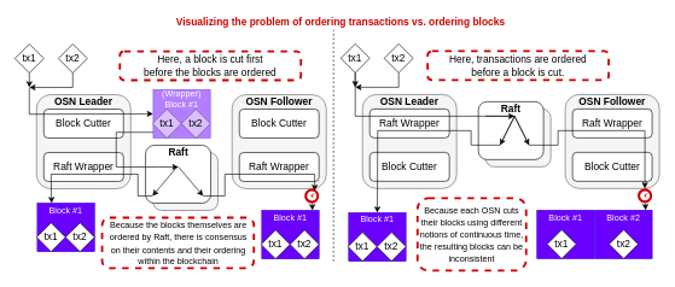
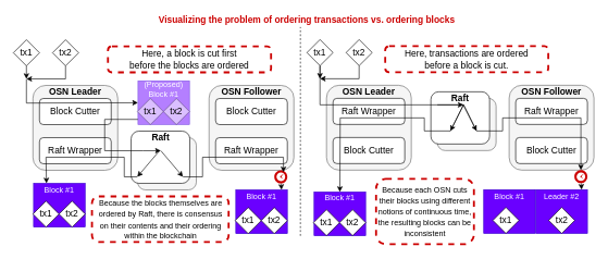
  <mxCell id="0" />
  <mxCell id="1" parent="0" />
  <mxCell id="2" value="" style="rounded=1;whiteSpace=wrap;html=1;labelBackgroundColor=none;fontSize=14;fontColor=#333333;fillColor=#f5f5f5;strokeColor=#666666;" parent="1" vertex="1"><mxGeometry x="670" y="149.75" width="90" height="80" as="geometry" /></mxCell>
  <mxCell id="3" value="Visualizing the problem of ordering transactions vs. ordering blocks" style="text;html=1;strokeColor=none;fillColor=none;align=center;verticalAlign=middle;whiteSpace=wrap;rounded=0;fontStyle=1;fontColor=#CC0000;fontSize=14;" parent="1" vertex="1"><mxGeometry x="30" y="20" width="880" height="20" as="geometry" /></mxCell>
  <mxCell id="4" value="tx1" style="rhombus;whiteSpace=wrap;html=1;fontSize=14;labelBackgroundColor=none;" parent="1" vertex="1"><mxGeometry x="470" y="59.75" width="40" height="40" as="geometry" /></mxCell>
  <mxCell id="5" style="edgeStyle=none;rounded=0;orthogonalLoop=1;jettySize=auto;html=1;fontSize=14;fontColor=#000000;endArrow=classic;endFill=1;exitX=0.5;exitY=1;exitDx=0;exitDy=0;" parent="1" source="6" edge="1"><mxGeometry relative="1" as="geometry"><mxPoint x="490" y="119.75" as="targetPoint" /><mxPoint x="550" y="109.75" as="sourcePoint" /><Array as="points"><mxPoint x="550" y="119.75" /></Array></mxGeometry></mxCell>
  <mxCell id="6" value="tx2" style="rhombus;whiteSpace=wrap;html=1;fontSize=14;labelBackgroundColor=none;" parent="1" vertex="1"><mxGeometry x="530" y="59.75" width="40" height="40" as="geometry" /></mxCell>
  <mxCell id="7" value="" style="rounded=1;whiteSpace=wrap;html=1;labelBackgroundColor=none;fontSize=14;fontColor=#000000;" parent="1" vertex="1"><mxGeometry x="660" y="139.75" width="90" height="80" as="geometry" /></mxCell>
  <mxCell id="8" value="" style="rounded=1;whiteSpace=wrap;html=1;labelBackgroundColor=none;fontSize=14;fontColor=#333333;fillColor=#f5f5f5;strokeColor=#666666;" parent="1" vertex="1"><mxGeometry x="500" y="129.75" width="130" height="130" as="geometry" /></mxCell>
  <mxCell id="9" value="OSN Leader" style="text;html=1;strokeColor=none;fillColor=none;align=center;verticalAlign=middle;whiteSpace=wrap;rounded=0;labelBackgroundColor=none;fontSize=14;fontColor=#000000;fontStyle=1" parent="1" vertex="1"><mxGeometry x="500" y="129.75" width="130" height="20" as="geometry" /></mxCell>
  <mxCell id="10" value="Block Cutter" style="rounded=1;whiteSpace=wrap;html=1;labelBackgroundColor=none;fontSize=14;fontColor=#000000;" parent="1" vertex="1"><mxGeometry x="510" y="209.75" width="110" height="40" as="geometry" /></mxCell>
  <mxCell id="11" value="Raft Wrapper" style="rounded=1;whiteSpace=wrap;html=1;labelBackgroundColor=none;fontSize=14;fontColor=#000000;" parent="1" vertex="1"><mxGeometry x="510" y="149.75" width="110" height="40" as="geometry" /></mxCell>
  <mxCell id="12" value="Raft" style="text;html=1;strokeColor=none;fillColor=none;align=center;verticalAlign=middle;whiteSpace=wrap;rounded=0;labelBackgroundColor=none;fontSize=14;fontColor=#000000;fontStyle=1" parent="1" vertex="1"><mxGeometry x="660" y="139.75" width="90" height="20" as="geometry" /></mxCell>
  <mxCell id="13" style="rounded=0;orthogonalLoop=1;jettySize=auto;html=1;exitX=0.5;exitY=1;exitDx=0;exitDy=0;fontSize=14;fontColor=#000000;entryX=0.5;entryY=0;entryDx=0;entryDy=0;" parent="1" source="4" target="21" edge="1"><mxGeometry relative="1" as="geometry"><mxPoint x="520" y="279.75" as="targetPoint" /><Array as="points"><mxPoint x="490" y="159.75" /><mxPoint x="520" y="159.75" /><mxPoint x="710" y="159.75" /><mxPoint x="690" y="199.75" /><mxPoint x="650" y="199.75" /><mxPoint x="650" y="179.75" /><mxPoint x="521" y="179.75" /></Array></mxGeometry></mxCell>
  <mxCell id="14" value="" style="rounded=1;whiteSpace=wrap;html=1;labelBackgroundColor=none;fontSize=14;fontColor=#333333;fillColor=#f5f5f5;strokeColor=#666666;" parent="1" vertex="1"><mxGeometry x="780" y="129.75" width="130" height="130" as="geometry" /></mxCell>
  <mxCell id="15" value="OSN Follower" style="text;html=1;strokeColor=none;fillColor=none;align=center;verticalAlign=middle;whiteSpace=wrap;rounded=0;labelBackgroundColor=none;fontSize=14;fontColor=#000000;fontStyle=1" parent="1" vertex="1"><mxGeometry x="780" y="129.75" width="130" height="20" as="geometry" /></mxCell>
  <mxCell id="16" value="Block Cutter" style="rounded=1;whiteSpace=wrap;html=1;labelBackgroundColor=none;fontSize=14;fontColor=#000000;" parent="1" vertex="1"><mxGeometry x="790" y="209.75" width="110" height="40" as="geometry" /></mxCell>
  <mxCell id="17" value="Raft Wrapper" style="rounded=1;whiteSpace=wrap;html=1;labelBackgroundColor=none;fontSize=14;fontColor=#000000;" parent="1" vertex="1"><mxGeometry x="790" y="149.75" width="110" height="40" as="geometry" /></mxCell>
  <mxCell id="18" value="" style="endArrow=classic;html=1;fontSize=14;fontColor=#000000;rounded=0;entryX=0.5;entryY=0;entryDx=0;entryDy=0;entryPerimeter=0;" parent="1" target="31" edge="1"><mxGeometry width="50" height="50" relative="1" as="geometry"><mxPoint x="710" y="159.75" as="sourcePoint" /><mxPoint x="890" y="279.75" as="targetPoint" /><Array as="points"><mxPoint x="730" y="199.75" /><mxPoint x="770" y="199.75" /><mxPoint x="770" y="179.75" /><mxPoint x="890" y="179.75" /></Array></mxGeometry></mxCell>
  <mxCell id="19" value="" style="endArrow=classic;html=1;fontSize=14;fontColor=#000000;" parent="1" edge="1"><mxGeometry width="50" height="50" relative="1" as="geometry"><mxPoint x="670" y="159.75" as="sourcePoint" /><mxPoint x="710" y="159.75" as="targetPoint" /></mxGeometry></mxCell>
  <mxCell id="20" value="" style="rounded=0;whiteSpace=wrap;html=1;fillColor=#6a00ff;strokeColor=#3700CC;fontColor=#ffffff;" parent="1" vertex="1"><mxGeometry x="481" y="293.25" width="79" height="67" as="geometry" /></mxCell>
  <mxCell id="21" value="Block #1" style="text;html=1;strokeColor=none;fillColor=none;align=center;verticalAlign=middle;whiteSpace=wrap;rounded=0;fontColor=#FFFFFF;" parent="1" vertex="1"><mxGeometry x="481" y="293.25" width="79" height="20" as="geometry" /></mxCell>
  <mxCell id="22" value="tx1" style="rhombus;whiteSpace=wrap;html=1;fontSize=14;labelBackgroundColor=none;" parent="1" vertex="1"><mxGeometry x="480" y="320.25" width="40" height="40" as="geometry" /></mxCell>
  <mxCell id="23" value="tx2" style="rhombus;whiteSpace=wrap;html=1;fontSize=14;labelBackgroundColor=none;" parent="1" vertex="1"><mxGeometry x="520" y="320.25" width="40" height="40" as="geometry" /></mxCell>
  <mxCell id="24" value="" style="rounded=0;whiteSpace=wrap;html=1;fillColor=#6a00ff;strokeColor=#3700CC;fontColor=#ffffff;" parent="1" vertex="1"><mxGeometry x="741" y="289.75" width="79" height="67" as="geometry" /></mxCell>
  <mxCell id="25" value="Block #1" style="text;html=1;strokeColor=none;fillColor=none;align=center;verticalAlign=middle;whiteSpace=wrap;rounded=0;fontColor=#FFFFFF;" parent="1" vertex="1"><mxGeometry x="741" y="289.75" width="79" height="20" as="geometry" /></mxCell>
  <mxCell id="26" value="tx1" style="rhombus;whiteSpace=wrap;html=1;fontSize=14;labelBackgroundColor=none;" parent="1" vertex="1"><mxGeometry x="755" y="316.75" width="40" height="40" as="geometry" /></mxCell>
  <mxCell id="27" value="" style="rounded=0;whiteSpace=wrap;html=1;fillColor=#6a00ff;strokeColor=#3700CC;fontColor=#ffffff;" parent="1" vertex="1"><mxGeometry x="821" y="289.75" width="79" height="67" as="geometry" /></mxCell>
- <mxCell id="28" value="Block #2" style="text;html=1;strokeColor=none;fillColor=none;align=center;verticalAlign=middle;whiteSpace=wrap;rounded=0;fontColor=#FFFFFF;" parent="1" vertex="1"><mxGeometry x="821" y="289.75" width="79" height="20" as="geometry" /></mxCell>
+ <mxCell id="28" value="Leader #2" style="text;html=1;strokeColor=none;fillColor=none;align=center;verticalAlign=middle;whiteSpace=wrap;rounded=0;fontColor=#FFFFFF;" parent="1" vertex="1"><mxGeometry x="821" y="289.75" width="79" height="20" as="geometry" /></mxCell>
  <mxCell id="29" value="tx2" style="rhombus;whiteSpace=wrap;html=1;fontSize=14;labelBackgroundColor=none;" parent="1" vertex="1"><mxGeometry x="840.5" y="316.75" width="40" height="40" as="geometry" /></mxCell>
  <mxCell id="30" style="edgeStyle=none;rounded=0;orthogonalLoop=1;jettySize=auto;html=1;entryX=0.886;entryY=0;entryDx=0;entryDy=0;entryPerimeter=0;endArrow=classic;endFill=1;fontSize=14;fontColor=#000000;" parent="1" source="31" target="28" edge="1"><mxGeometry relative="1" as="geometry" /></mxCell>
  <mxCell id="31" value="" style="html=1;aspect=fixed;strokeColor=none;shadow=0;align=center;verticalAlign=top;shape=mxgraph.gcp2.clock;labelBackgroundColor=none;fontSize=14;fontColor=#000000;fillColor=#CC0000;" parent="1" vertex="1"><mxGeometry x="880" y="259.75" width="20" height="20" as="geometry" /></mxCell>
  <mxCell id="32" value="" style="endArrow=classic;html=1;fontSize=14;fontColor=#000000;" parent="1" edge="1"><mxGeometry width="50" height="50" relative="1" as="geometry"><mxPoint x="710" y="159.75" as="sourcePoint" /><mxPoint x="690" y="199.75" as="targetPoint" /></mxGeometry></mxCell>
  <mxCell id="33" value="" style="endArrow=classic;html=1;fontSize=14;fontColor=#000000;" parent="1" edge="1"><mxGeometry width="50" height="50" relative="1" as="geometry"><mxPoint x="710" y="159.75" as="sourcePoint" /><mxPoint x="730" y="199.75" as="targetPoint" /></mxGeometry></mxCell>
  <mxCell id="34" value="" style="endArrow=none;dashed=1;html=1;fontSize=14;fontColor=#000000;" parent="1" edge="1"><mxGeometry width="50" height="50" relative="1" as="geometry"><mxPoint x="460" y="360.5" as="sourcePoint" /><mxPoint x="460" y="40.5" as="targetPoint" /></mxGeometry></mxCell>
  <mxCell id="35" value="" style="endArrow=classic;html=1;fontSize=14;fontColor=#000000;exitX=0.5;exitY=1;exitDx=0;exitDy=0;" parent="1" source="4" edge="1"><mxGeometry width="50" height="50" relative="1" as="geometry"><mxPoint x="650" y="109.75" as="sourcePoint" /><mxPoint x="490" y="119.75" as="targetPoint" /></mxGeometry></mxCell>
  <mxCell id="36" value="" style="rounded=1;whiteSpace=wrap;html=1;labelBackgroundColor=none;fontSize=14;fontColor=#333333;fillColor=#f5f5f5;strokeColor=#666666;" parent="1" vertex="1"><mxGeometry x="210.5" y="210" width="90" height="80" as="geometry" /></mxCell>
  <mxCell id="37" value="tx1" style="rhombus;whiteSpace=wrap;html=1;fontSize=14;labelBackgroundColor=none;" parent="1" vertex="1"><mxGeometry x="20" y="60" width="40" height="40" as="geometry" /></mxCell>
  <mxCell id="38" style="edgeStyle=none;rounded=0;orthogonalLoop=1;jettySize=auto;html=1;fontSize=14;fontColor=#000000;endArrow=classic;endFill=1;exitX=0.5;exitY=1;exitDx=0;exitDy=0;" parent="1" source="39" edge="1"><mxGeometry relative="1" as="geometry"><mxPoint x="40" y="120" as="targetPoint" /><mxPoint x="100" y="110" as="sourcePoint" /><Array as="points"><mxPoint x="100" y="120" /></Array></mxGeometry></mxCell>
  <mxCell id="39" value="tx2" style="rhombus;whiteSpace=wrap;html=1;fontSize=14;labelBackgroundColor=none;" parent="1" vertex="1"><mxGeometry x="80" y="60" width="40" height="40" as="geometry" /></mxCell>
  <mxCell id="40" value="" style="rounded=1;whiteSpace=wrap;html=1;labelBackgroundColor=none;fontSize=14;fontColor=#000000;" parent="1" vertex="1"><mxGeometry x="200.5" y="200" width="90" height="80" as="geometry" /></mxCell>
  <mxCell id="41" value="" style="rounded=1;whiteSpace=wrap;html=1;labelBackgroundColor=none;fontSize=14;fontColor=#333333;fillColor=#f5f5f5;strokeColor=#666666;" parent="1" vertex="1"><mxGeometry x="50" y="130" width="130" height="130" as="geometry" /></mxCell>
  <mxCell id="42" value="OSN Leader" style="text;html=1;strokeColor=none;fillColor=none;align=center;verticalAlign=middle;whiteSpace=wrap;rounded=0;labelBackgroundColor=none;fontSize=14;fontColor=#000000;fontStyle=1" parent="1" vertex="1"><mxGeometry x="50" y="130" width="130" height="20" as="geometry" /></mxCell>
  <mxCell id="43" value="Block Cutter" style="rounded=1;whiteSpace=wrap;html=1;labelBackgroundColor=none;fontSize=14;fontColor=#000000;" parent="1" vertex="1"><mxGeometry x="60" y="150" width="110" height="40" as="geometry" /></mxCell>
  <mxCell id="44" value="Raft Wrapper" style="rounded=1;whiteSpace=wrap;html=1;labelBackgroundColor=none;fontSize=14;fontColor=#000000;" parent="1" vertex="1"><mxGeometry x="60" y="210" width="110" height="40" as="geometry" /></mxCell>
  <mxCell id="45" value="Raft" style="text;html=1;strokeColor=none;fillColor=none;align=center;verticalAlign=middle;whiteSpace=wrap;rounded=0;labelBackgroundColor=none;fontSize=14;fontColor=#000000;fontStyle=1" parent="1" vertex="1"><mxGeometry x="200.5" y="200" width="90" height="20" as="geometry" /></mxCell>
  <mxCell id="46" value="" style="rounded=1;whiteSpace=wrap;html=1;labelBackgroundColor=none;fontSize=14;fontColor=#333333;fillColor=#f5f5f5;strokeColor=#666666;" parent="1" vertex="1"><mxGeometry x="320" y="130" width="130" height="130" as="geometry" /></mxCell>
  <mxCell id="47" value="OSN Follower" style="text;html=1;strokeColor=none;fillColor=none;align=center;verticalAlign=middle;whiteSpace=wrap;rounded=0;labelBackgroundColor=none;fontSize=14;fontColor=#000000;fontStyle=1" parent="1" vertex="1"><mxGeometry x="320" y="130" width="130" height="20" as="geometry" /></mxCell>
  <mxCell id="48" value="Block Cutter" style="rounded=1;whiteSpace=wrap;html=1;labelBackgroundColor=none;fontSize=14;fontColor=#000000;" parent="1" vertex="1"><mxGeometry x="330" y="150" width="110" height="40" as="geometry" /></mxCell>
  <mxCell id="49" value="Raft Wrapper" style="rounded=1;whiteSpace=wrap;html=1;labelBackgroundColor=none;fontSize=14;fontColor=#000000;" parent="1" vertex="1"><mxGeometry x="330" y="210" width="110" height="40" as="geometry" /></mxCell>
  <mxCell id="50" value="" style="rounded=0;whiteSpace=wrap;html=1;fillColor=#6a00ff;strokeColor=#3700CC;fontColor=#ffffff;opacity=50;" parent="1" vertex="1"><mxGeometry x="211" y="123" width="79" height="67" as="geometry" /></mxCell>
- <mxCell id="51" value="(Wrapper)&lt;br&gt;Block #1" style="text;html=1;strokeColor=none;fillColor=none;align=center;verticalAlign=middle;whiteSpace=wrap;rounded=0;fontColor=#FFFFFF;opacity=50;" parent="1" vertex="1"><mxGeometry x="211" y="123" width="79" height="25" as="geometry" /></mxCell>
+ <mxCell id="51" value="(Proposed)&lt;br&gt;Block #1" style="text;html=1;strokeColor=none;fillColor=none;align=center;verticalAlign=middle;whiteSpace=wrap;rounded=0;fontColor=#FFFFFF;opacity=50;" parent="1" vertex="1"><mxGeometry x="211" y="123" width="79" height="25" as="geometry" /></mxCell>
  <mxCell id="52" style="edgeStyle=none;rounded=0;orthogonalLoop=1;jettySize=auto;html=1;exitX=0;exitY=0.881;exitDx=0;exitDy=0;endArrow=classic;endFill=1;strokeWidth=1;fontSize=14;fontColor=#000000;exitPerimeter=0;" parent="1" source="50" edge="1"><mxGeometry relative="1" as="geometry"><mxPoint x="246" y="230" as="targetPoint" /><Array as="points"><mxPoint x="160" y="182" /><mxPoint x="160" y="230" /><mxPoint x="219" y="230" /></Array></mxGeometry></mxCell>
  <mxCell id="53" value="tx1" style="rhombus;whiteSpace=wrap;html=1;fontSize=14;labelBackgroundColor=none;opacity=50;" parent="1" vertex="1"><mxGeometry x="210" y="150" width="40" height="40" as="geometry" /></mxCell>
  <mxCell id="54" value="tx2" style="rhombus;whiteSpace=wrap;html=1;fontSize=14;labelBackgroundColor=none;opacity=50;" parent="1" vertex="1"><mxGeometry x="250" y="150" width="40" height="40" as="geometry" /></mxCell>
  <mxCell id="55" style="edgeStyle=none;rounded=0;orthogonalLoop=1;jettySize=auto;html=1;entryX=0.886;entryY=0;entryDx=0;entryDy=0;entryPerimeter=0;endArrow=classic;endFill=1;fontSize=14;fontColor=#000000;" parent="1" source="56" target="59" edge="1"><mxGeometry relative="1" as="geometry" /></mxCell>
  <mxCell id="56" value="" style="html=1;aspect=fixed;strokeColor=none;shadow=0;align=center;verticalAlign=top;shape=mxgraph.gcp2.clock;labelBackgroundColor=none;fontSize=14;fontColor=#000000;fillColor=#CC0000;" parent="1" vertex="1"><mxGeometry x="420" y="260" width="20" height="20" as="geometry" /></mxCell>
  <mxCell id="57" value="" style="endArrow=classic;html=1;fontSize=14;fontColor=#000000;exitX=0.5;exitY=1;exitDx=0;exitDy=0;" parent="1" source="37" edge="1"><mxGeometry width="50" height="50" relative="1" as="geometry"><mxPoint x="200" y="110" as="sourcePoint" /><mxPoint x="40" y="120" as="targetPoint" /></mxGeometry></mxCell>
  <mxCell id="58" value="" style="rounded=0;whiteSpace=wrap;html=1;fillColor=#6a00ff;strokeColor=#3700CC;fontColor=#ffffff;" parent="1" vertex="1"><mxGeometry x="361" y="290" width="79" height="67" as="geometry" /></mxCell>
  <mxCell id="59" value="Block #1" style="text;html=1;strokeColor=none;fillColor=none;align=center;verticalAlign=middle;whiteSpace=wrap;rounded=0;fontColor=#FFFFFF;" parent="1" vertex="1"><mxGeometry x="361" y="290" width="79" height="20" as="geometry" /></mxCell>
  <mxCell id="60" value="tx1" style="rhombus;whiteSpace=wrap;html=1;fontSize=14;labelBackgroundColor=none;" parent="1" vertex="1"><mxGeometry x="360" y="317" width="40" height="40" as="geometry" /></mxCell>
  <mxCell id="61" value="tx2" style="rhombus;whiteSpace=wrap;html=1;fontSize=14;labelBackgroundColor=none;" parent="1" vertex="1"><mxGeometry x="400" y="317" width="40" height="40" as="geometry" /></mxCell>
  <mxCell id="62" value="" style="rounded=0;whiteSpace=wrap;html=1;fillColor=#6a00ff;strokeColor=#3700CC;fontColor=#ffffff;" parent="1" vertex="1"><mxGeometry x="51" y="280" width="79" height="67" as="geometry" /></mxCell>
  <mxCell id="63" value="Block #1" style="text;html=1;strokeColor=none;fillColor=none;align=center;verticalAlign=middle;whiteSpace=wrap;rounded=0;fontColor=#FFFFFF;" parent="1" vertex="1"><mxGeometry x="51" y="280" width="79" height="20" as="geometry" /></mxCell>
  <mxCell id="64" value="tx1" style="rhombus;whiteSpace=wrap;html=1;fontSize=14;labelBackgroundColor=none;" parent="1" vertex="1"><mxGeometry x="50" y="307" width="40" height="40" as="geometry" /></mxCell>
  <mxCell id="65" value="tx2" style="rhombus;whiteSpace=wrap;html=1;fontSize=14;labelBackgroundColor=none;" parent="1" vertex="1"><mxGeometry x="90" y="307" width="40" height="40" as="geometry" /></mxCell>
  <mxCell id="66" value="Here, transactions are ordered&lt;br&gt;before a block is cut." style="rounded=1;whiteSpace=wrap;html=1;labelBackgroundColor=none;fontSize=14;fontColor=#000000;dashed=1;strokeWidth=3;strokeColor=#CC0000;fillColor=#FFFFFF;" parent="1" vertex="1"><mxGeometry x="590" y="69.75" width="250" height="40" as="geometry" /></mxCell>
  <mxCell id="67" value="Here, a block is cut first&lt;br&gt;before the blocks are ordered" style="rounded=1;whiteSpace=wrap;html=1;labelBackgroundColor=none;fontSize=14;fontColor=#000000;dashed=1;strokeWidth=3;strokeColor=#CC0000;fillColor=#FFFFFF;" parent="1" vertex="1"><mxGeometry x="165" y="70" width="250" height="40" as="geometry" /></mxCell>
  <mxCell id="68" value="" style="endArrow=classic;html=1;strokeWidth=1;fontSize=14;fontColor=#000000;rounded=0;entryX=0;entryY=0.5;entryDx=0;entryDy=0;" parent="1" target="50" edge="1"><mxGeometry width="50" height="50" relative="1" as="geometry"><mxPoint x="40" y="120" as="sourcePoint" /><mxPoint x="40" y="260" as="targetPoint" /><Array as="points"><mxPoint x="40" y="157" /></Array></mxGeometry></mxCell>
  <mxCell id="69" style="edgeStyle=none;rounded=0;orthogonalLoop=1;jettySize=auto;html=1;endArrow=classic;endFill=1;strokeWidth=1;fontSize=14;fontColor=#000000;" parent="1" edge="1"><mxGeometry relative="1" as="geometry"><mxPoint x="280" y="270" as="targetPoint" /><mxPoint x="246" y="230" as="sourcePoint" /></mxGeometry></mxCell>
  <mxCell id="70" style="edgeStyle=none;rounded=0;orthogonalLoop=1;jettySize=auto;html=1;endArrow=classic;endFill=1;strokeWidth=1;fontSize=14;fontColor=#000000;" parent="1" edge="1"><mxGeometry relative="1" as="geometry"><mxPoint x="210" y="270" as="targetPoint" /><mxPoint x="244" y="230" as="sourcePoint" /></mxGeometry></mxCell>
  <mxCell id="71" value="" style="endArrow=classic;html=1;strokeWidth=1;fontSize=14;fontColor=#000000;rounded=0;entryX=0.25;entryY=0;entryDx=0;entryDy=0;" parent="1" target="63" edge="1"><mxGeometry width="50" height="50" relative="1" as="geometry"><mxPoint x="210" y="270" as="sourcePoint" /><mxPoint x="180" y="420" as="targetPoint" /><Array as="points"><mxPoint x="190" y="270" /><mxPoint x="190" y="240" /><mxPoint x="70" y="240" /></Array></mxGeometry></mxCell>
  <mxCell id="72" value="" style="endArrow=classic;html=1;strokeWidth=1;fontSize=14;fontColor=#000000;rounded=0;entryX=0.7;entryY=0.15;entryDx=0;entryDy=0;entryPerimeter=0;" parent="1" target="56" edge="1"><mxGeometry width="50" height="50" relative="1" as="geometry"><mxPoint x="280" y="270" as="sourcePoint" /><mxPoint x="300" y="390" as="targetPoint" /><Array as="points"><mxPoint x="310" y="270" /><mxPoint x="310" y="240" /><mxPoint x="434" y="240" /></Array></mxGeometry></mxCell>
  <mxCell id="73" value="&lt;font style=&quot;font-size: 12px&quot;&gt;Because each OSN cuts their blocks using different notions of continuous time, the resulting blocks can be inconsistent&lt;/font&gt;" style="rounded=1;whiteSpace=wrap;html=1;labelBackgroundColor=none;fontSize=14;fontColor=#000000;dashed=1;strokeWidth=3;strokeColor=#CC0000;fillColor=#FFFFFF;" vertex="1" parent="1"><mxGeometry x="576" y="273.25" width="150" height="100" as="geometry" /></mxCell>
  <mxCell id="74" value="&lt;font style=&quot;font-size: 12px&quot;&gt;Because the blocks themselves are ordered by Raft, there is consensus&lt;br&gt;on their contents and their ordering within the blockchain&lt;/font&gt;" style="rounded=1;whiteSpace=wrap;html=1;labelBackgroundColor=none;fontSize=14;fontColor=#000000;dashed=1;strokeWidth=3;strokeColor=#CC0000;fillColor=#FFFFFF;" vertex="1" parent="1"><mxGeometry x="140.5" y="300" width="209.5" height="70" as="geometry" /></mxCell>
